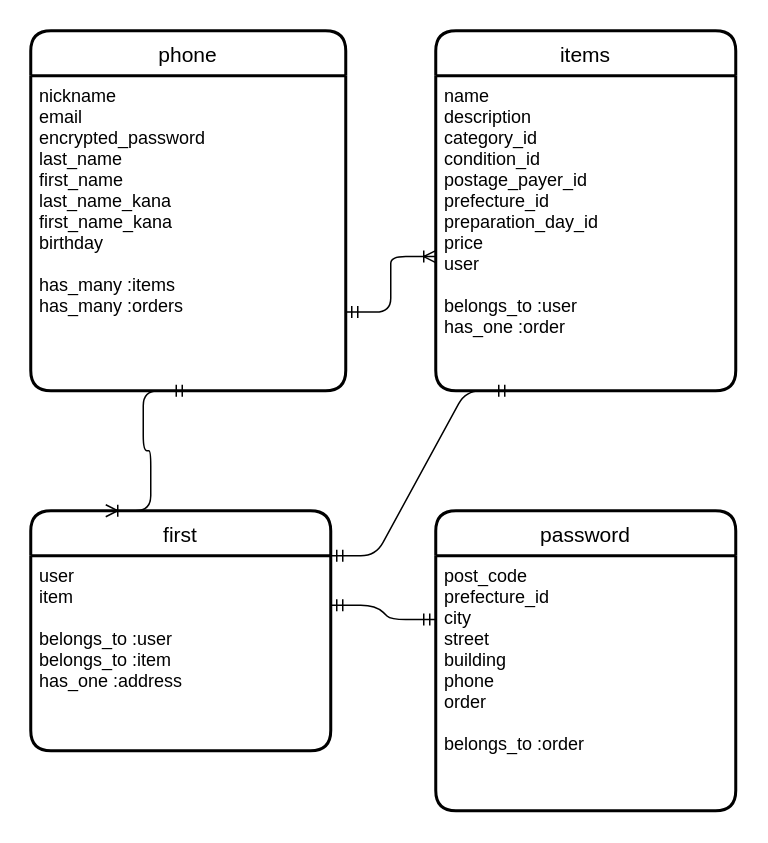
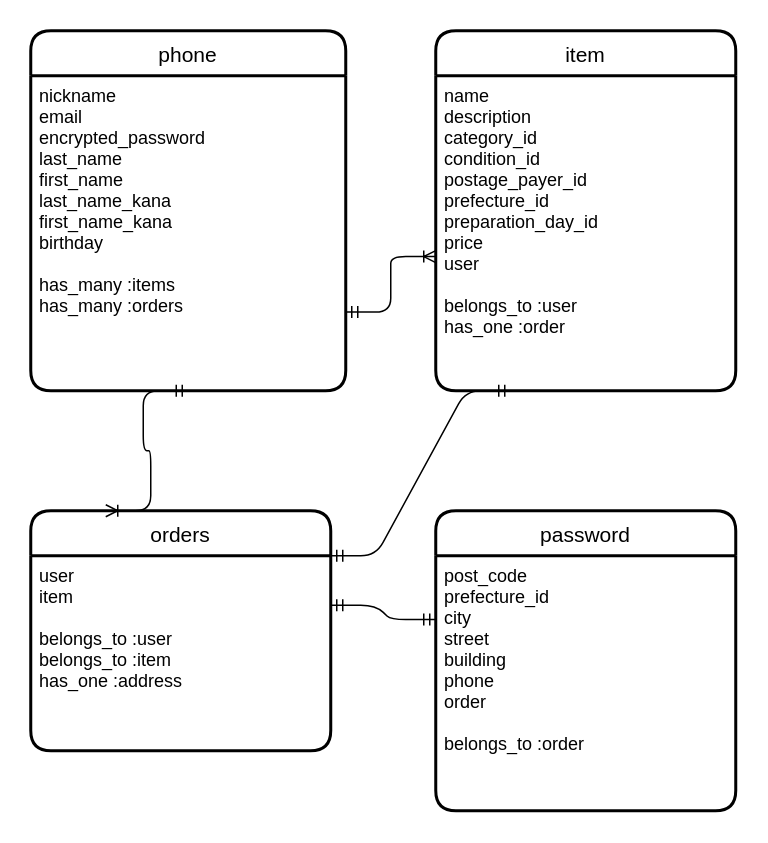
  <mxCell id="0" />
  <mxCell id="1" parent="0" />
  <mxCell id="2" value="phone" style="swimlane;childLayout=stackLayout;horizontal=1;startSize=30;horizontalStack=0;rounded=1;fontSize=14;fontStyle=0;strokeWidth=2;resizeParent=0;resizeLast=1;shadow=0;dashed=0;align=center;" parent="1" vertex="1"><mxGeometry x="20" y="20" width="210" height="240" as="geometry" /></mxCell>
  <mxCell id="3" value="nickname&#10;email&#10;encrypted_password&#10;last_name&#10;first_name&#10;last_name_kana&#10;first_name_kana&#10;birthday&#10;&#10;has_many :items&#10;has_many :orders" style="align=left;strokeColor=none;fillColor=none;spacingLeft=4;fontSize=12;verticalAlign=top;resizable=0;rotatable=0;part=1;" parent="2" vertex="1"><mxGeometry y="30" width="210" height="210" as="geometry" /></mxCell>
- <mxCell id="4" value="items" style="swimlane;childLayout=stackLayout;horizontal=1;startSize=30;horizontalStack=0;rounded=1;fontSize=14;fontStyle=0;strokeWidth=2;resizeParent=0;resizeLast=1;shadow=0;dashed=0;align=center;" parent="1" vertex="1"><mxGeometry x="290" y="20" width="200" height="240" as="geometry" /></mxCell>
+ <mxCell id="4" value="item" style="swimlane;childLayout=stackLayout;horizontal=1;startSize=30;horizontalStack=0;rounded=1;fontSize=14;fontStyle=0;strokeWidth=2;resizeParent=0;resizeLast=1;shadow=0;dashed=0;align=center;" parent="1" vertex="1"><mxGeometry x="290" y="20" width="200" height="240" as="geometry" /></mxCell>
  <mxCell id="5" value="name&#10;description&#10;category_id &#10;condition_id&#10;postage_payer_id&#10;prefecture_id&#10;preparation_day_id&#10;price&#10;user&#10;&#10;belongs_to :user&#10;has_one :order" style="align=left;strokeColor=none;fillColor=none;spacingLeft=4;fontSize=12;verticalAlign=top;resizable=0;rotatable=0;part=1;" parent="4" vertex="1"><mxGeometry y="30" width="200" height="210" as="geometry" /></mxCell>
- <mxCell id="6" value="first" style="swimlane;childLayout=stackLayout;horizontal=1;startSize=30;horizontalStack=0;rounded=1;fontSize=14;fontStyle=0;strokeWidth=2;resizeParent=0;resizeLast=1;shadow=0;dashed=0;align=center;" parent="1" vertex="1"><mxGeometry x="20" y="340" width="200" height="160" as="geometry" /></mxCell>
+ <mxCell id="6" value="orders" style="swimlane;childLayout=stackLayout;horizontal=1;startSize=30;horizontalStack=0;rounded=1;fontSize=14;fontStyle=0;strokeWidth=2;resizeParent=0;resizeLast=1;shadow=0;dashed=0;align=center;" parent="1" vertex="1"><mxGeometry x="20" y="340" width="200" height="160" as="geometry" /></mxCell>
  <mxCell id="7" value="user&#10;item&#10;&#10;belongs_to :user&#10;belongs_to :item&#10;has_one :address" style="align=left;strokeColor=none;fillColor=none;spacingLeft=4;fontSize=12;verticalAlign=top;resizable=0;rotatable=0;part=1;" parent="6" vertex="1"><mxGeometry y="30" width="200" height="130" as="geometry" /></mxCell>
  <mxCell id="8" value="password" style="swimlane;childLayout=stackLayout;horizontal=1;startSize=30;horizontalStack=0;rounded=1;fontSize=14;fontStyle=0;strokeWidth=2;resizeParent=0;resizeLast=1;shadow=0;dashed=0;align=center;" parent="1" vertex="1"><mxGeometry x="290" y="340" width="200" height="200" as="geometry" /></mxCell>
  <mxCell id="9" value="post_code&#10;prefecture_id&#10;city&#10;street&#10;building&#10;phone&#10;order&#10;&#10;belongs_to :order" style="align=left;strokeColor=none;fillColor=none;spacingLeft=4;fontSize=12;verticalAlign=top;resizable=0;rotatable=0;part=1;" parent="8" vertex="1"><mxGeometry y="30" width="200" height="170" as="geometry" /></mxCell>
  <mxCell id="10" value="" style="edgeStyle=entityRelationEdgeStyle;fontSize=12;html=1;endArrow=ERoneToMany;startArrow=ERmandOne;exitX=1;exitY=0.75;exitDx=0;exitDy=0;entryX=0;entryY=0.574;entryDx=0;entryDy=0;entryPerimeter=0;" parent="1" source="3" target="5" edge="1"><mxGeometry width="100" height="100" relative="1" as="geometry"><mxPoint x="430" y="320" as="sourcePoint" /><mxPoint x="530" y="220" as="targetPoint" /></mxGeometry></mxCell>
  <mxCell id="11" value="" style="edgeStyle=entityRelationEdgeStyle;fontSize=12;html=1;endArrow=ERoneToMany;startArrow=ERmandOne;exitX=0.5;exitY=1;exitDx=0;exitDy=0;entryX=0.25;entryY=0;entryDx=0;entryDy=0;" parent="1" source="3" target="6" edge="1"><mxGeometry width="100" height="100" relative="1" as="geometry"><mxPoint x="430" y="320" as="sourcePoint" /><mxPoint x="530" y="220" as="targetPoint" /></mxGeometry></mxCell>
  <mxCell id="12" value="" style="edgeStyle=entityRelationEdgeStyle;fontSize=12;html=1;endArrow=ERmandOne;startArrow=ERmandOne;entryX=0;entryY=0.25;entryDx=0;entryDy=0;" parent="1" target="9" edge="1"><mxGeometry width="100" height="100" relative="1" as="geometry"><mxPoint x="220" y="403" as="sourcePoint" /><mxPoint x="360" y="370" as="targetPoint" /></mxGeometry></mxCell>
  <mxCell id="13" value="" style="edgeStyle=entityRelationEdgeStyle;fontSize=12;html=1;endArrow=ERmandOne;startArrow=ERmandOne;entryX=0.25;entryY=1;entryDx=0;entryDy=0;exitX=1;exitY=0;exitDx=0;exitDy=0;" parent="1" source="7" target="5" edge="1"><mxGeometry width="100" height="100" relative="1" as="geometry"><mxPoint x="260" y="450" as="sourcePoint" /><mxPoint x="360" y="350" as="targetPoint" /></mxGeometry></mxCell>
